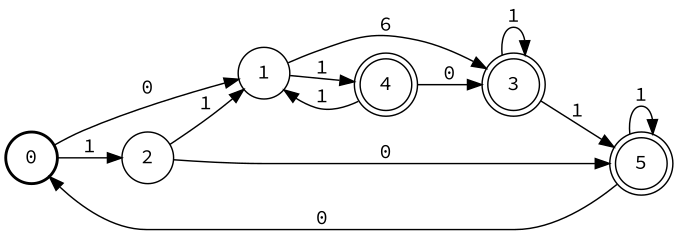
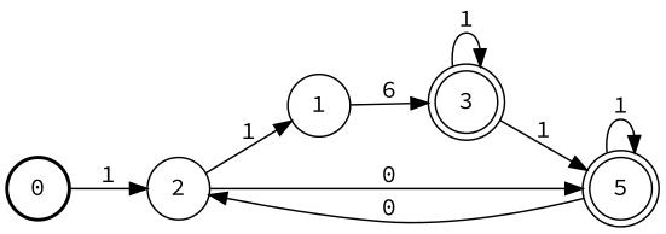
  digraph {
    fontname="Source Code Pro"
    rankdir=LR
    node [fontname="Source Code Pro" shape=circle]
    edge [fontname="Source Code Pro"]
    0 [style=bold]
    1
    2
    3 [peripheries=2]
-   4 [peripheries=2]
    5 [peripheries=2]
-   0 -> 1 [label=0]
    0 -> 2 [label=1]
    1 -> 3 [label=6]
-   1 -> 4 [label=1]
    2 -> 1 [label=1]
    2 -> 5 [label=0]
    3 -> 3 [label=1]
    3 -> 5 [label=1]
-   4 -> 1 [label=1]
-   4 -> 3 [label=0]
-   5 -> 0 [label=0]
+   5 -> 2 [label=0]
    5 -> 5 [label=1]
  }
